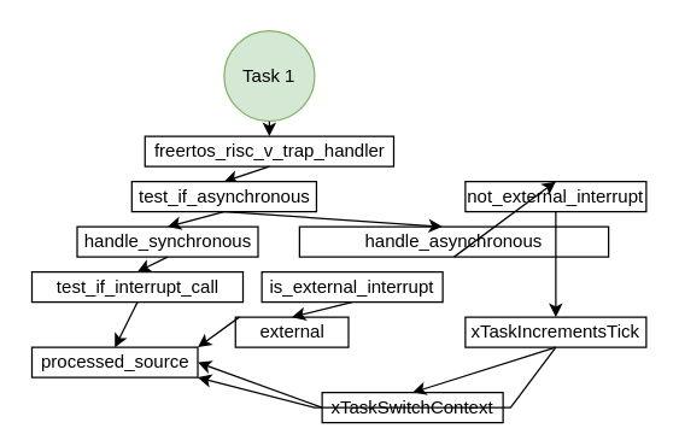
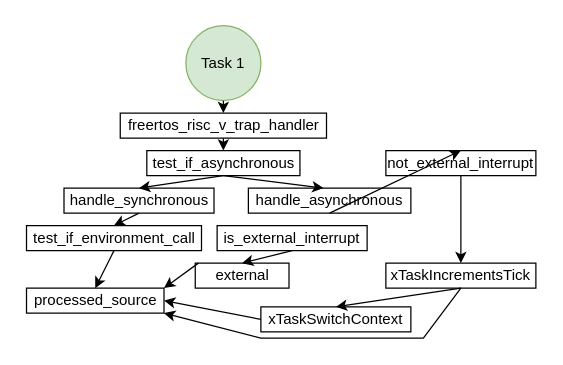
  <mxCell id="0" />
  <mxCell id="1" parent="0" />
  <mxCell id="2" value="&lt;font style=&quot;font-size: 12px;&quot;&gt;Task 1&lt;/font&gt;" style="ellipse;whiteSpace=wrap;html=1;aspect=fixed;fillColor=#d5e8d4;strokeColor=#82b366;direction=south;" vertex="1" parent="1"><mxGeometry x="148" y="20" width="60" height="60" as="geometry" /></mxCell>
  <mxCell id="3" value="" style="endArrow=classic;html=1;rounded=0;exitX=1;exitY=0.5;exitDx=0;exitDy=0;" edge="1" parent="1" source="2"><mxGeometry width="50" height="50" relative="1" as="geometry"><mxPoint x="168" y="50" as="sourcePoint" /><mxPoint x="178" y="90" as="targetPoint" /></mxGeometry></mxCell>
  <mxCell id="4" value="freertos_risc_v_trap_handler" style="rounded=0;whiteSpace=wrap;html=1;" vertex="1" parent="1"><mxGeometry x="95.5" y="90" width="165" height="20" as="geometry" /></mxCell>
  <mxCell id="5" value="" style="endArrow=classic;html=1;rounded=0;exitX=0.5;exitY=1;exitDx=0;exitDy=0;entryX=0.5;entryY=0;entryDx=0;entryDy=0;" edge="1" parent="1" source="4" target="6"><mxGeometry width="50" height="50" relative="1" as="geometry"><mxPoint x="188" y="160" as="sourcePoint" /><mxPoint x="178" y="130" as="targetPoint" /></mxGeometry></mxCell>
- <mxCell id="6" value="test_if_asynchronous" style="rounded=0;whiteSpace=wrap;html=1;" vertex="1" parent="1"><mxGeometry x="86.75" y="120" width="122.5" height="20" as="geometry" /></mxCell>
+ <mxCell id="6" value="test_if_asynchronous" style="rounded=0;whiteSpace=wrap;html=1;" vertex="1" parent="1"><mxGeometry x="116.75" y="120" width="122.5" height="20" as="geometry" /></mxCell>
  <mxCell id="7" value="handle_synchronous" style="rounded=0;whiteSpace=wrap;html=1;" vertex="1" parent="1"><mxGeometry x="50.5" y="150" width="120" height="20" as="geometry" /></mxCell>
  <mxCell id="8" value="" style="endArrow=classic;html=1;rounded=0;exitX=0.5;exitY=1;exitDx=0;exitDy=0;entryX=0.5;entryY=0;entryDx=0;entryDy=0;" edge="1" parent="1" source="6" target="7"><mxGeometry width="50" height="50" relative="1" as="geometry"><mxPoint x="198" y="140" as="sourcePoint" /><mxPoint x="198" y="160" as="targetPoint" /></mxGeometry></mxCell>
- <mxCell id="9" value="handle_asynchronous" style="rounded=0;whiteSpace=wrap;html=1;" vertex="1" parent="1"><mxGeometry x="198" y="150" width="205" height="20" as="geometry" /></mxCell>
+ <mxCell id="9" value="handle_asynchronous" style="rounded=0;whiteSpace=wrap;html=1;" vertex="1" parent="1"><mxGeometry x="198" y="150" width="130" height="20" as="geometry" /></mxCell>
  <mxCell id="10" value="" style="endArrow=classic;html=1;rounded=0;entryX=0.462;entryY=0;entryDx=0;entryDy=0;entryPerimeter=0;exitX=0.5;exitY=1;exitDx=0;exitDy=0;" edge="1" parent="1" source="6" target="9"><mxGeometry width="50" height="50" relative="1" as="geometry"><mxPoint x="178" y="170" as="sourcePoint" /><mxPoint x="101" y="190" as="targetPoint" /></mxGeometry></mxCell>
  <mxCell id="11" value="" style="endArrow=classic;html=1;rounded=0;exitX=0.5;exitY=1;exitDx=0;exitDy=0;entryX=0.5;entryY=0;entryDx=0;entryDy=0;" edge="1" parent="1" source="7" target="12"><mxGeometry width="50" height="50" relative="1" as="geometry"><mxPoint x="188" y="250" as="sourcePoint" /><mxPoint x="91" y="230" as="targetPoint" /></mxGeometry></mxCell>
- <mxCell id="12" value="test_if_interrupt_call" style="rounded=0;whiteSpace=wrap;html=1;" vertex="1" parent="1"><mxGeometry x="20.5" y="180" width="140" height="20" as="geometry" /></mxCell>
+ <mxCell id="12" value="test_if_environment_call" style="rounded=0;whiteSpace=wrap;html=1;" vertex="1" parent="1"><mxGeometry x="20.5" y="180" width="140" height="20" as="geometry" /></mxCell>
  <mxCell id="13" value="processed_source" style="rounded=0;whiteSpace=wrap;html=1;" vertex="1" parent="1"><mxGeometry x="20.5" y="230" width="110" height="20" as="geometry" /></mxCell>
  <mxCell id="14" value="" style="endArrow=classic;html=1;rounded=0;exitX=0.5;exitY=1;exitDx=0;exitDy=0;entryX=0.5;entryY=0;entryDx=0;entryDy=0;" edge="1" parent="1" source="12" target="13"><mxGeometry width="50" height="50" relative="1" as="geometry"><mxPoint x="188" y="250" as="sourcePoint" /><mxPoint x="238" y="200" as="targetPoint" /></mxGeometry></mxCell>
  <mxCell id="15" value="is_external_interrupt" style="rounded=0;whiteSpace=wrap;html=1;" vertex="1" parent="1"><mxGeometry x="173" y="180" width="120" height="20" as="geometry" /></mxCell>
  <mxCell id="16" value="external" style="rounded=0;whiteSpace=wrap;html=1;" vertex="1" parent="1"><mxGeometry x="155.5" y="210" width="75" height="20" as="geometry" /></mxCell>
  <mxCell id="17" value="" style="endArrow=classic;html=1;rounded=0;exitX=0.5;exitY=1;exitDx=0;exitDy=0;entryX=0.5;entryY=0;entryDx=0;entryDy=0;" edge="1" parent="1" source="15" target="16"><mxGeometry width="50" height="50" relative="1" as="geometry"><mxPoint x="158" y="210" as="sourcePoint" /><mxPoint x="208" y="160" as="targetPoint" /></mxGeometry></mxCell>
  <mxCell id="18" value="" style="endArrow=classic;html=1;rounded=0;entryX=1;entryY=0;entryDx=0;entryDy=0;" edge="1" parent="1" target="13"><mxGeometry width="50" height="50" relative="1" as="geometry"><mxPoint x="158" y="210" as="sourcePoint" /><mxPoint x="208" y="160" as="targetPoint" /></mxGeometry></mxCell>
  <mxCell id="19" value="not_external_interrupt" style="rounded=0;whiteSpace=wrap;html=1;" vertex="1" parent="1"><mxGeometry x="308" y="120" width="120" height="20" as="geometry" /></mxCell>
  <mxCell id="20" value="" style="endArrow=classic;html=1;rounded=0;exitX=0.5;exitY=1;exitDx=0;exitDy=0;entryX=0.5;entryY=0;entryDx=0;entryDy=0;" edge="1" parent="1" source="9" target="19"><mxGeometry width="50" height="50" relative="1" as="geometry"><mxPoint x="328" y="210" as="sourcePoint" /><mxPoint x="378" y="160" as="targetPoint" /></mxGeometry></mxCell>
  <mxCell id="21" value="xTaskIncrementsTick&lt;span id=&quot;docs-internal-guid-7db6147b-7fff-1afc-eab8-4e1aa0cf50d5&quot;&gt;&lt;/span&gt;&lt;span id=&quot;docs-internal-guid-7db6147b-7fff-1afc-eab8-4e1aa0cf50d5&quot;&gt;&lt;/span&gt;&lt;span id=&quot;docs-internal-guid-7db6147b-7fff-1afc-eab8-4e1aa0cf50d5&quot;&gt;&lt;/span&gt;" style="rounded=0;whiteSpace=wrap;html=1;" vertex="1" parent="1"><mxGeometry x="308" y="210" width="120" height="20" as="geometry" /></mxCell>
  <mxCell id="22" value="" style="endArrow=classic;html=1;rounded=0;exitX=0.5;exitY=1;exitDx=0;exitDy=0;entryX=0.5;entryY=0;entryDx=0;entryDy=0;" edge="1" parent="1" source="19" target="21"><mxGeometry width="50" height="50" relative="1" as="geometry"><mxPoint x="288" y="210" as="sourcePoint" /><mxPoint x="338" y="160" as="targetPoint" /></mxGeometry></mxCell>
- <mxCell id="23" value="xTaskSwitchContext&lt;span id=&quot;docs-internal-guid-7db6147b-7fff-1afc-eab8-4e1aa0cf50d5&quot;&gt;&lt;/span&gt;&lt;span id=&quot;docs-internal-guid-7db6147b-7fff-1afc-eab8-4e1aa0cf50d5&quot;&gt;&lt;/span&gt;&lt;span id=&quot;docs-internal-guid-7db6147b-7fff-1afc-eab8-4e1aa0cf50d5&quot;&gt;&lt;/span&gt;" style="rounded=0;whiteSpace=wrap;html=1;" vertex="1" parent="1"><mxGeometry x="213" y="260" width="120" height="20" as="geometry" /></mxCell>
+ <mxCell id="23" value="xTaskSwitchContext&lt;span id=&quot;docs-internal-guid-7db6147b-7fff-1afc-eab8-4e1aa0cf50d5&quot;&gt;&lt;/span&gt;&lt;span id=&quot;docs-internal-guid-7db6147b-7fff-1afc-eab8-4e1aa0cf50d5&quot;&gt;&lt;/span&gt;&lt;span id=&quot;docs-internal-guid-7db6147b-7fff-1afc-eab8-4e1aa0cf50d5&quot;&gt;&lt;/span&gt;" style="rounded=0;whiteSpace=wrap;html=1;" vertex="1" parent="1"><mxGeometry x="208" y="245" width="120" height="20" as="geometry" /></mxCell>
  <mxCell id="24" value="" style="endArrow=classic;html=1;rounded=0;exitX=0.5;exitY=1;exitDx=0;exitDy=0;entryX=0.5;entryY=0;entryDx=0;entryDy=0;" edge="1" parent="1" source="21" target="23"><mxGeometry width="50" height="50" relative="1" as="geometry"><mxPoint x="258" y="250" as="sourcePoint" /><mxPoint x="308" y="200" as="targetPoint" /></mxGeometry></mxCell>
  <mxCell id="25" value="" style="endArrow=classic;html=1;rounded=0;exitX=0;exitY=0.5;exitDx=0;exitDy=0;entryX=1;entryY=0.5;entryDx=0;entryDy=0;" edge="1" parent="1" source="23" target="13"><mxGeometry width="50" height="50" relative="1" as="geometry"><mxPoint x="148" y="250" as="sourcePoint" /><mxPoint x="198" y="200" as="targetPoint" /></mxGeometry></mxCell>
  <mxCell id="26" value="" style="endArrow=classic;html=1;rounded=0;entryX=1;entryY=1;entryDx=0;entryDy=0;" edge="1" parent="1" target="13"><mxGeometry width="50" height="50" relative="1" as="geometry"><mxPoint x="368" y="230" as="sourcePoint" /><mxPoint x="298" y="200" as="targetPoint" /><Array as="points"><mxPoint x="338" y="270" /><mxPoint x="208" y="270" /></Array></mxGeometry></mxCell>
